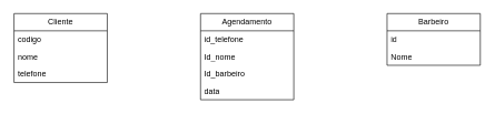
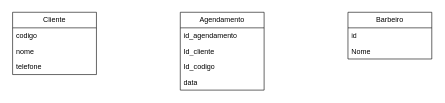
  <mxCell id="0" />
  <mxCell id="1" parent="0" />
  <mxCell id="2" value="Cliente" style="swimlane;fontStyle=0;childLayout=stackLayout;horizontal=1;startSize=26;fillColor=none;horizontalStack=0;resizeParent=1;resizeParentMax=0;resizeLast=0;collapsible=1;marginBottom=0;whiteSpace=wrap;html=1;" vertex="1" parent="1"><mxGeometry x="20" y="20" width="140" height="104" as="geometry" /></mxCell>
  <mxCell id="3" value="codigo" style="text;strokeColor=none;fillColor=none;align=left;verticalAlign=top;spacingLeft=4;spacingRight=4;overflow=hidden;rotatable=0;points=[[0,0.5],[1,0.5]];portConstraint=eastwest;whiteSpace=wrap;html=1;" vertex="1" parent="2"><mxGeometry y="26" width="140" height="26" as="geometry" /></mxCell>
  <mxCell id="4" value="nome" style="text;strokeColor=none;fillColor=none;align=left;verticalAlign=top;spacingLeft=4;spacingRight=4;overflow=hidden;rotatable=0;points=[[0,0.5],[1,0.5]];portConstraint=eastwest;whiteSpace=wrap;html=1;" vertex="1" parent="2"><mxGeometry y="52" width="140" height="26" as="geometry" /></mxCell>
  <mxCell id="5" value="telefone" style="text;strokeColor=none;fillColor=none;align=left;verticalAlign=top;spacingLeft=4;spacingRight=4;overflow=hidden;rotatable=0;points=[[0,0.5],[1,0.5]];portConstraint=eastwest;whiteSpace=wrap;html=1;" vertex="1" parent="2"><mxGeometry y="78" width="140" height="26" as="geometry" /></mxCell>
  <mxCell id="6" value="Barbeiro" style="swimlane;fontStyle=0;childLayout=stackLayout;horizontal=1;startSize=26;fillColor=none;horizontalStack=0;resizeParent=1;resizeParentMax=0;resizeLast=0;collapsible=1;marginBottom=0;whiteSpace=wrap;html=1;" vertex="1" parent="1"><mxGeometry x="580" y="20" width="140" height="78" as="geometry" /></mxCell>
  <mxCell id="7" value="id" style="text;strokeColor=none;fillColor=none;align=left;verticalAlign=top;spacingLeft=4;spacingRight=4;overflow=hidden;rotatable=0;points=[[0,0.5],[1,0.5]];portConstraint=eastwest;whiteSpace=wrap;html=1;" vertex="1" parent="6"><mxGeometry y="26" width="140" height="26" as="geometry" /></mxCell>
  <mxCell id="8" value="Nome" style="text;strokeColor=none;fillColor=none;align=left;verticalAlign=top;spacingLeft=4;spacingRight=4;overflow=hidden;rotatable=0;points=[[0,0.5],[1,0.5]];portConstraint=eastwest;whiteSpace=wrap;html=1;" vertex="1" parent="6"><mxGeometry y="52" width="140" height="26" as="geometry" /></mxCell>
  <mxCell id="9" value="Agendamento" style="swimlane;fontStyle=0;childLayout=stackLayout;horizontal=1;startSize=26;fillColor=none;horizontalStack=0;resizeParent=1;resizeParentMax=0;resizeLast=0;collapsible=1;marginBottom=0;whiteSpace=wrap;html=1;" vertex="1" parent="1"><mxGeometry x="300" y="20" width="140" height="130" as="geometry" /></mxCell>
- <mxCell id="10" value="id_telefone" style="text;strokeColor=none;fillColor=none;align=left;verticalAlign=top;spacingLeft=4;spacingRight=4;overflow=hidden;rotatable=0;points=[[0,0.5],[1,0.5]];portConstraint=eastwest;whiteSpace=wrap;html=1;" vertex="1" parent="9"><mxGeometry y="26" width="140" height="26" as="geometry" /></mxCell>
- <mxCell id="11" value="Id_nome" style="text;strokeColor=none;fillColor=none;align=left;verticalAlign=top;spacingLeft=4;spacingRight=4;overflow=hidden;rotatable=0;points=[[0,0.5],[1,0.5]];portConstraint=eastwest;whiteSpace=wrap;html=1;" vertex="1" parent="9"><mxGeometry y="52" width="140" height="26" as="geometry" /></mxCell>
- <mxCell id="12" value="Id_barbeiro" style="text;strokeColor=none;fillColor=none;align=left;verticalAlign=top;spacingLeft=4;spacingRight=4;overflow=hidden;rotatable=0;points=[[0,0.5],[1,0.5]];portConstraint=eastwest;whiteSpace=wrap;html=1;" vertex="1" parent="9"><mxGeometry y="78" width="140" height="26" as="geometry" /></mxCell>
+ <mxCell id="10" value="id_agendamento" style="text;strokeColor=none;fillColor=none;align=left;verticalAlign=top;spacingLeft=4;spacingRight=4;overflow=hidden;rotatable=0;points=[[0,0.5],[1,0.5]];portConstraint=eastwest;whiteSpace=wrap;html=1;" vertex="1" parent="9"><mxGeometry y="26" width="140" height="26" as="geometry" /></mxCell>
+ <mxCell id="11" value="Id_cliente" style="text;strokeColor=none;fillColor=none;align=left;verticalAlign=top;spacingLeft=4;spacingRight=4;overflow=hidden;rotatable=0;points=[[0,0.5],[1,0.5]];portConstraint=eastwest;whiteSpace=wrap;html=1;" vertex="1" parent="9"><mxGeometry y="52" width="140" height="26" as="geometry" /></mxCell>
+ <mxCell id="12" value="Id_codigo" style="text;strokeColor=none;fillColor=none;align=left;verticalAlign=top;spacingLeft=4;spacingRight=4;overflow=hidden;rotatable=0;points=[[0,0.5],[1,0.5]];portConstraint=eastwest;whiteSpace=wrap;html=1;" vertex="1" parent="9"><mxGeometry y="78" width="140" height="26" as="geometry" /></mxCell>
  <mxCell id="13" value="data" style="text;strokeColor=none;fillColor=none;align=left;verticalAlign=top;spacingLeft=4;spacingRight=4;overflow=hidden;rotatable=0;points=[[0,0.5],[1,0.5]];portConstraint=eastwest;whiteSpace=wrap;html=1;" vertex="1" parent="9"><mxGeometry y="104" width="140" height="26" as="geometry" /></mxCell>
